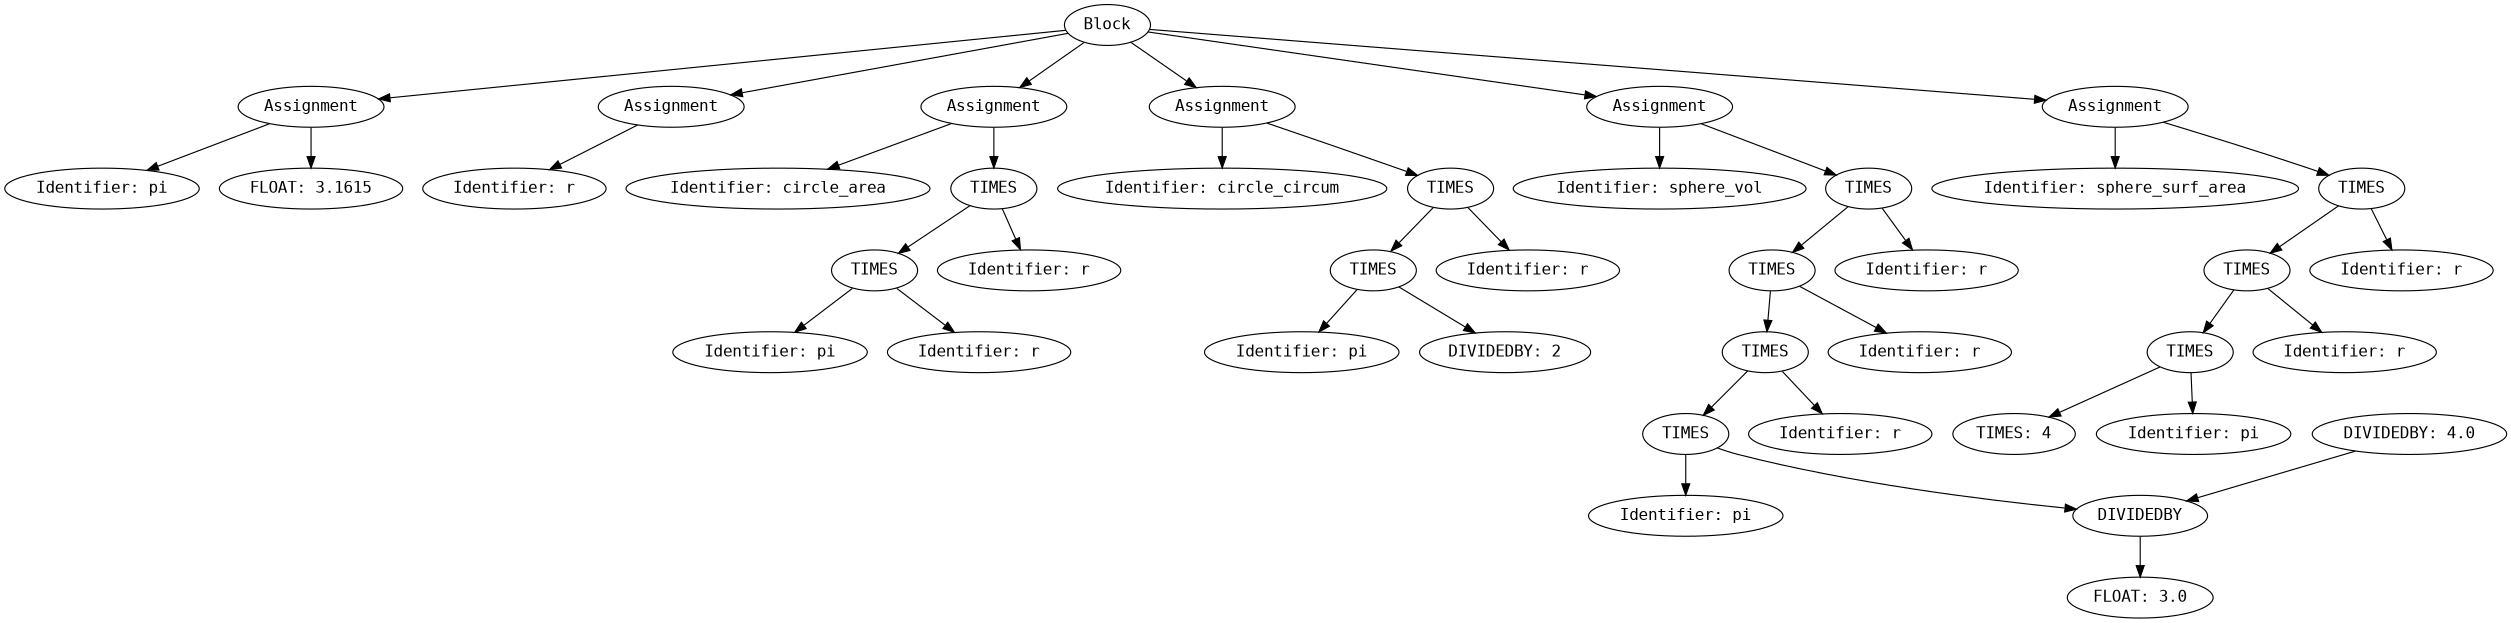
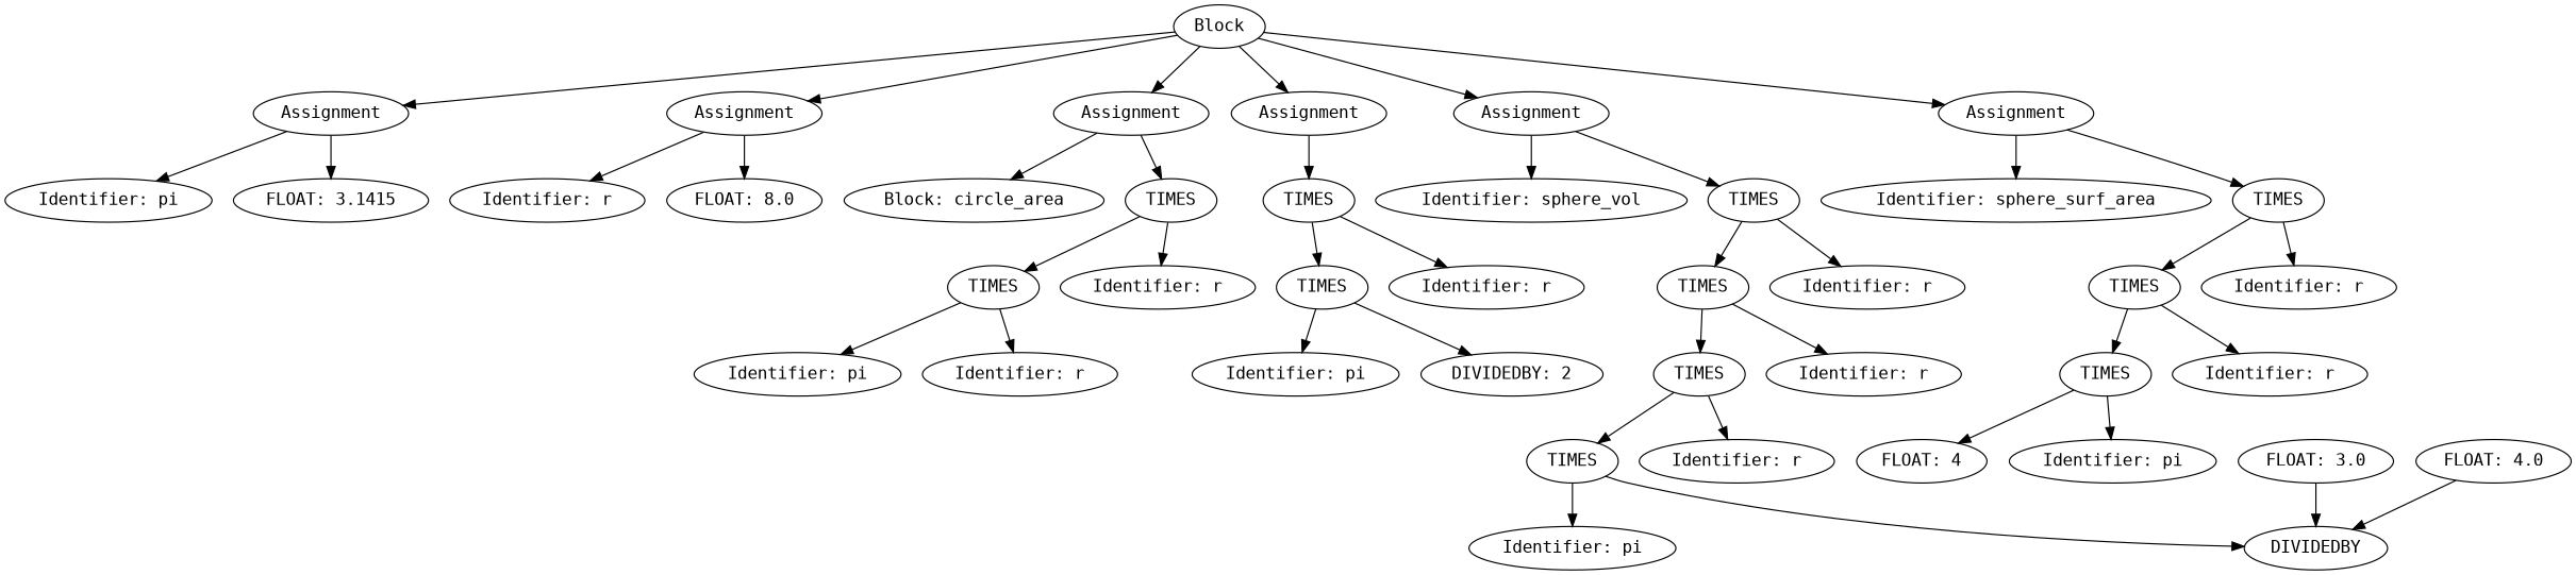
  digraph {
    fontname="DejaVu Sans Mono"
    node [fontname="DejaVu Sans Mono"]
    edge [fontname="DejaVu Sans Mono"]
    n1 [label=Block]
    n2 [label=Assignment]
    n3 [label=Assignment]
    n4 [label=Assignment]
    n5 [label=Assignment]
    n6 [label=Assignment]
    n7 [label=Assignment]
    n8 [label="Identifier: pi"]
-   n9 [label="FLOAT: 3.1615"]
+   n9 [label="FLOAT: 3.1415"]
    n10 [label="Identifier: r"]
-   n12 [label="Identifier: circle_area"]
+   n11 [label="FLOAT: 8.0"]
+   n12 [label="Block: circle_area"]
    n13 [label=TIMES]
-   n14 [label="Identifier: circle_circum"]
    n15 [label=TIMES]
    n16 [label="Identifier: sphere_vol"]
    n17 [label=TIMES]
    n18 [label="Identifier: sphere_surf_area"]
    n19 [label=TIMES]
    n20 [label=TIMES]
    n21 [label="Identifier: r"]
    n22 [label="Identifier: pi"]
    n23 [label="Identifier: r"]
    n24 [label=TIMES]
    n25 [label="Identifier: r"]
    n26 [label="Identifier: pi"]
    n27 [label="DIVIDEDBY: 2"]
    n28 [label=TIMES]
    n29 [label="Identifier: r"]
    n30 [label=TIMES]
    n31 [label="Identifier: r"]
    n32 [label=TIMES]
    n33 [label="Identifier: r"]
    n34 [label=DIVIDEDBY]
    n35 [label="Identifier: pi"]
    n36 [label="FLOAT: 3.0"]
-   n37 [label="DIVIDEDBY: 4.0"]
+   n37 [label="FLOAT: 4.0"]
    n38 [label=TIMES]
    n39 [label="Identifier: r"]
    n40 [label=TIMES]
    n41 [label="Identifier: r"]
-   n42 [label="TIMES: 4"]
+   n42 [label="FLOAT: 4"]
    n43 [label="Identifier: pi"]
    n1 -> n2
    n1 -> n3
    n1 -> n4
    n1 -> n5
    n1 -> n6
    n1 -> n7
    n2 -> n8
    n2 -> n9
    n3 -> n10
+   n3 -> n11
    n4 -> n12
    n4 -> n13
-   n5 -> n14
    n5 -> n15
    n6 -> n16
    n6 -> n17
    n7 -> n18
    n7 -> n19
    n13 -> n20
    n13 -> n21
    n15 -> n24
    n15 -> n25
    n17 -> n28
    n17 -> n29
    n19 -> n38
    n19 -> n39
    n20 -> n22
    n20 -> n23
    n24 -> n26
    n24 -> n27
    n28 -> n30
    n28 -> n31
    n30 -> n32
    n30 -> n33
    n32 -> n34
    n32 -> n35
-   n34 -> n36
+   n36 -> n34
    n37 -> n34
    n38 -> n40
    n38 -> n41
    n40 -> n42
    n40 -> n43
  }
